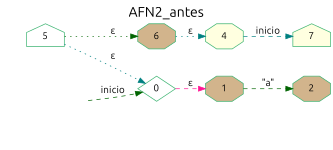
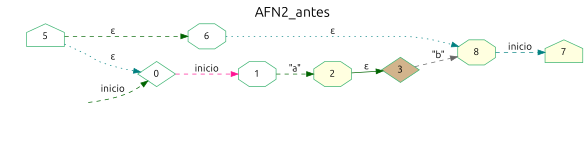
  digraph {
    fontname=Ubuntu
    fontsize=20
    label=AFN2_antes
    labelloc=t
    rankdir=LR
    node [color=mediumseagreen fillcolor=tan fontname=Ubuntu shape=octagon style=filled]
    edge [color=darkgreen fontname=Ubuntu style=dashed]
    0 [fillcolor=white shape=diamond]
-   1
-   2
+   1 [fillcolor=white]
+   2 [fillcolor=lightyellow]
    5 [fillcolor=white shape=house]
-   6
-   4 [fillcolor=lightyellow]
+   6 [fillcolor=white]
+   3 [shape=diamond]
+   4 [fillcolor=lightyellow label=8]
    7 [fillcolor=lightyellow shape=house]
    secret_node [color=midnightblue fontcolor=white shape=circle style=invis fillcolor=""]
-   0 -> 1 [color=deeppink label="ε"]
+   0 -> 1 [color=deeppink label=inicio]
    1 -> 2 [label="\"a\""]
+   2 -> 3 [label="ε" style=solid]
    5 -> 0 [color=teal label="ε" style=dotted]
-   5 -> 6 [label="ε" style=dotted]
+   5 -> 6 [label="ε"]
    6 -> 4 [color=teal label="ε" style=dotted]
+   3 -> 4 [color=gray40 label="\"b\""]
    4 -> 7 [color=teal label=inicio]
    secret_node -> 0 [label=inicio]
  }
